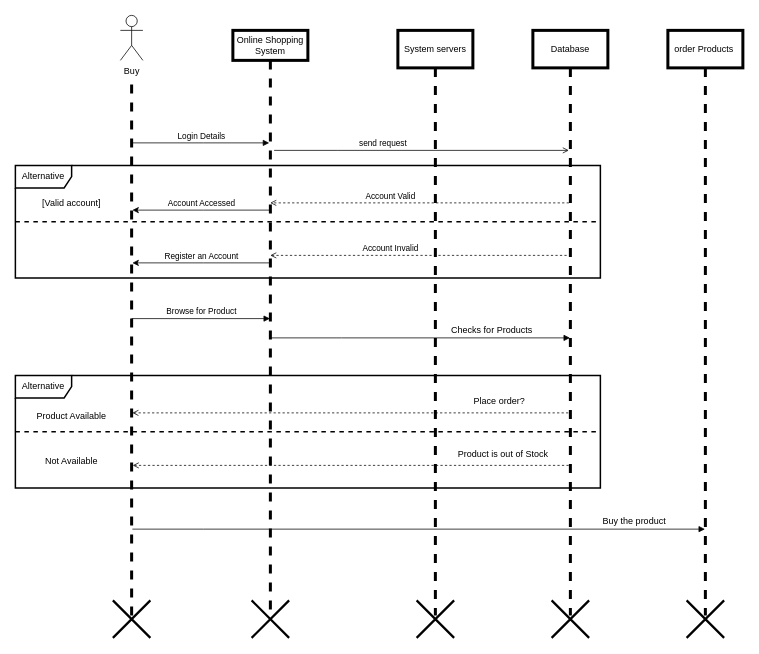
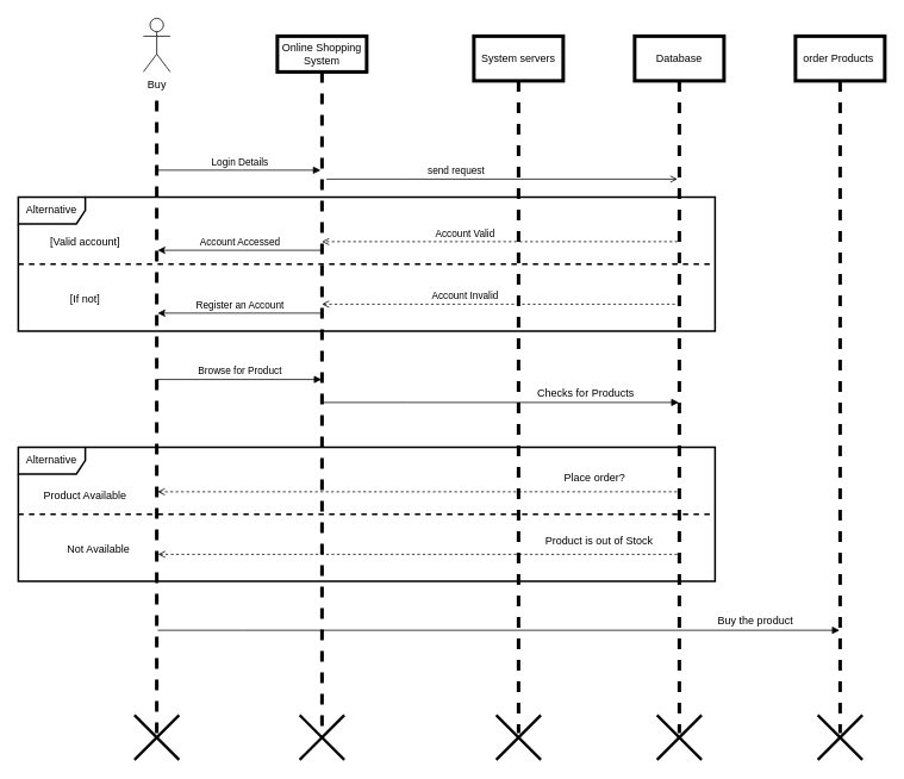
  <mxCell id="0" />
  <mxCell id="1" parent="0" />
  <mxCell id="2" value="Online Shopping System" style="shape=umlLifeline;perimeter=lifelinePerimeter;whiteSpace=wrap;html=1;container=0;dropTarget=0;collapsible=0;recursiveResize=0;outlineConnect=0;portConstraint=eastwest;newEdgeStyle={&quot;edgeStyle&quot;:&quot;elbowEdgeStyle&quot;,&quot;elbow&quot;:&quot;vertical&quot;,&quot;curved&quot;:0,&quot;rounded&quot;:0};strokeWidth=4;" parent="1" vertex="1"><mxGeometry x="310" y="40" width="100" height="780" as="geometry" /></mxCell>
  <mxCell id="3" value="System servers" style="shape=umlLifeline;perimeter=lifelinePerimeter;whiteSpace=wrap;html=1;container=0;dropTarget=0;collapsible=0;recursiveResize=0;outlineConnect=0;portConstraint=eastwest;newEdgeStyle={&quot;edgeStyle&quot;:&quot;elbowEdgeStyle&quot;,&quot;elbow&quot;:&quot;vertical&quot;,&quot;curved&quot;:0,&quot;rounded&quot;:0};size=50;strokeWidth=4;" parent="1" vertex="1"><mxGeometry x="530" y="40" width="100" height="780" as="geometry" /></mxCell>
  <mxCell id="4" value="send request" style="html=1;verticalAlign=bottom;endArrow=open;edgeStyle=elbowEdgeStyle;elbow=vertical;curved=0;rounded=0;endFill=0;" parent="1" edge="1" target="7"><mxGeometry x="-0.262" relative="1" as="geometry"><mxPoint x="365" y="200" as="sourcePoint" /><Array as="points"><mxPoint x="450" y="200" /></Array><mxPoint x="580" y="200" as="targetPoint" /><mxPoint as="offset" /></mxGeometry></mxCell>
  <mxCell id="5" value="Account Valid" style="html=1;verticalAlign=bottom;endArrow=open;edgeStyle=elbowEdgeStyle;elbow=vertical;curved=0;rounded=0;dashed=1;endFill=0;jumpSize=8;jumpStyle=none;strokeColor=default;" parent="1" edge="1" source="7"><mxGeometry x="0.195" relative="1" as="geometry"><mxPoint x="580" y="270" as="sourcePoint" /><Array as="points"><mxPoint x="460" y="270" /></Array><mxPoint x="359.81" y="270" as="targetPoint" /><mxPoint as="offset" /></mxGeometry></mxCell>
  <mxCell id="6" value="Account Invalid" style="html=1;verticalAlign=bottom;endArrow=none;dashed=1;endSize=8;edgeStyle=elbowEdgeStyle;elbow=vertical;curved=0;rounded=0;endFill=0;startArrow=open;startFill=0;" parent="1" edge="1" target="7"><mxGeometry x="-0.195" relative="1" as="geometry"><mxPoint x="579.5" y="340" as="targetPoint" /><Array as="points"><mxPoint x="450" y="340" /></Array><mxPoint x="359.81" y="340" as="sourcePoint" /><mxPoint as="offset" /></mxGeometry></mxCell>
  <mxCell id="7" value="Database" style="shape=umlLifeline;perimeter=lifelinePerimeter;whiteSpace=wrap;html=1;container=0;dropTarget=0;collapsible=0;recursiveResize=0;outlineConnect=0;portConstraint=eastwest;newEdgeStyle={&quot;edgeStyle&quot;:&quot;elbowEdgeStyle&quot;,&quot;elbow&quot;:&quot;vertical&quot;,&quot;curved&quot;:0,&quot;rounded&quot;:0};size=50;strokeWidth=4;" parent="1" vertex="1"><mxGeometry x="710" y="40" width="100" height="780" as="geometry" /></mxCell>
  <mxCell id="8" value="order Products&amp;nbsp;" style="shape=umlLifeline;perimeter=lifelinePerimeter;whiteSpace=wrap;html=1;container=0;dropTarget=0;collapsible=0;recursiveResize=0;outlineConnect=0;portConstraint=eastwest;newEdgeStyle={&quot;edgeStyle&quot;:&quot;elbowEdgeStyle&quot;,&quot;elbow&quot;:&quot;vertical&quot;,&quot;curved&quot;:0,&quot;rounded&quot;:0};size=50;strokeWidth=4;" parent="1" vertex="1"><mxGeometry x="890" y="40" width="100" height="780" as="geometry" /></mxCell>
  <mxCell id="9" value="Buy" style="shape=umlActor;verticalLabelPosition=bottom;verticalAlign=top;html=1;outlineConnect=0;" parent="1" vertex="1"><mxGeometry x="160" y="20" width="30" height="60" as="geometry" /></mxCell>
  <mxCell id="10" value="" style="endArrow=none;dashed=1;html=1;rounded=0;strokeWidth=4;" parent="1" edge="1"><mxGeometry width="50" height="50" relative="1" as="geometry"><mxPoint x="175" y="820" as="sourcePoint" /><mxPoint x="175" y="100" as="targetPoint" /></mxGeometry></mxCell>
  <mxCell id="11" value="Login Details" style="html=1;verticalAlign=bottom;endArrow=block;edgeStyle=elbowEdgeStyle;elbow=vertical;curved=0;rounded=0;" parent="1" edge="1"><mxGeometry x="0.003" relative="1" as="geometry"><mxPoint x="176" y="190" as="sourcePoint" /><Array as="points"><mxPoint x="271" y="190" /></Array><mxPoint x="358.5" y="190" as="targetPoint" /><mxPoint as="offset" /></mxGeometry></mxCell>
  <mxCell id="12" value="Account Accessed" style="html=1;verticalAlign=bottom;endArrow=none;edgeStyle=elbowEdgeStyle;elbow=vertical;curved=0;rounded=0;startArrow=classic;startFill=1;endFill=0;" parent="1" edge="1"><mxGeometry x="0.003" relative="1" as="geometry"><mxPoint x="176" y="279.66" as="sourcePoint" /><Array as="points"><mxPoint x="271" y="279.66" /></Array><mxPoint x="360" y="279.66" as="targetPoint" /><mxPoint as="offset" /></mxGeometry></mxCell>
  <mxCell id="13" value="" style="html=1;verticalAlign=bottom;endArrow=block;edgeStyle=elbowEdgeStyle;elbow=vertical;curved=0;rounded=0;" parent="1" edge="1"><mxGeometry x="0.003" relative="1" as="geometry"><mxPoint x="360" y="450" as="sourcePoint" /><Array as="points"><mxPoint x="455" y="450" /></Array><mxPoint x="759.5" y="450" as="targetPoint" /><mxPoint as="offset" /></mxGeometry></mxCell>
  <mxCell id="14" value="Checks for Products" style="text;html=1;align=center;verticalAlign=middle;resizable=0;points=[];autosize=1;strokeColor=none;fillColor=none;" parent="1" vertex="1"><mxGeometry x="590" y="425" width="130" height="30" as="geometry" /></mxCell>
  <mxCell id="15" value="Register an Account" style="html=1;verticalAlign=bottom;endArrow=none;edgeStyle=elbowEdgeStyle;elbow=vertical;curved=0;rounded=0;startArrow=classic;startFill=1;endFill=0;" parent="1" edge="1"><mxGeometry x="0.003" relative="1" as="geometry"><mxPoint x="176" y="350" as="sourcePoint" /><Array as="points"><mxPoint x="271" y="350" /></Array><mxPoint x="360" y="350" as="targetPoint" /><mxPoint as="offset" /></mxGeometry></mxCell>
  <mxCell id="16" value="Buy the product" style="text;html=1;align=center;verticalAlign=middle;resizable=0;points=[];autosize=1;strokeColor=none;fillColor=none;" parent="1" vertex="1"><mxGeometry x="790" y="680" width="110" height="30" as="geometry" /></mxCell>
  <mxCell id="17" value="Browse for Product" style="html=1;verticalAlign=bottom;endArrow=block;edgeStyle=elbowEdgeStyle;elbow=vertical;curved=0;rounded=0;endSize=6;startSize=6;" parent="1" edge="1"><mxGeometry x="0.003" relative="1" as="geometry"><mxPoint x="175" y="424.31" as="sourcePoint" /><Array as="points"><mxPoint x="270" y="424.31" /></Array><mxPoint x="359.5" y="424.31" as="targetPoint" /><mxPoint as="offset" /></mxGeometry></mxCell>
  <mxCell id="18" value="" style="html=1;verticalAlign=bottom;endArrow=block;edgeStyle=elbowEdgeStyle;elbow=vertical;curved=0;rounded=0;" parent="1" edge="1"><mxGeometry x="0.003" relative="1" as="geometry"><mxPoint x="176" y="705" as="sourcePoint" /><Array as="points"><mxPoint x="271" y="705" /></Array><mxPoint x="939.5" y="705" as="targetPoint" /><mxPoint as="offset" /></mxGeometry></mxCell>
  <mxCell id="19" value="" style="html=1;verticalAlign=bottom;endArrow=none;dashed=1;endSize=8;edgeStyle=elbowEdgeStyle;elbow=vertical;curved=0;rounded=0;endFill=0;startArrow=open;startFill=0;" parent="1" edge="1"><mxGeometry x="-0.001" relative="1" as="geometry"><mxPoint x="760.5" y="550" as="targetPoint" /><Array as="points"><mxPoint x="626.19" y="550" /></Array><mxPoint x="176" y="550" as="sourcePoint" /><mxPoint as="offset" /></mxGeometry></mxCell>
  <mxCell id="20" value="Place order?" style="text;html=1;align=center;verticalAlign=middle;resizable=0;points=[];autosize=1;strokeColor=none;fillColor=none;" parent="1" vertex="1"><mxGeometry x="620" y="520" width="90" height="30" as="geometry" /></mxCell>
  <mxCell id="21" value="Product is out of Stock" style="text;html=1;align=center;verticalAlign=middle;resizable=0;points=[];autosize=1;strokeColor=none;fillColor=none;" parent="1" vertex="1"><mxGeometry x="600" y="590" width="140" height="30" as="geometry" /></mxCell>
  <mxCell id="22" value="" style="html=1;verticalAlign=bottom;endArrow=none;dashed=1;endSize=8;edgeStyle=elbowEdgeStyle;elbow=vertical;curved=0;rounded=0;endFill=0;startArrow=open;startFill=0;" parent="1" edge="1"><mxGeometry x="-0.001" relative="1" as="geometry"><mxPoint x="761" y="620" as="targetPoint" /><Array as="points"><mxPoint x="626.69" y="620" /></Array><mxPoint x="176.5" y="620" as="sourcePoint" /><mxPoint as="offset" /></mxGeometry></mxCell>
  <mxCell id="23" value="Alternative" style="shape=umlFrame;whiteSpace=wrap;html=1;pointerEvents=0;shadow=0;width=75;height=30;strokeWidth=2;" parent="1" vertex="1"><mxGeometry x="20" y="220" width="780" height="150" as="geometry" /></mxCell>
  <mxCell id="24" value="" style="shape=umlDestroy;whiteSpace=wrap;html=1;strokeWidth=3;targetShapes=umlLifeline;" parent="1" vertex="1"><mxGeometry x="150" y="800" width="50" height="50" as="geometry" /></mxCell>
  <mxCell id="25" value="" style="shape=umlDestroy;whiteSpace=wrap;html=1;strokeWidth=3;targetShapes=umlLifeline;" parent="1" vertex="1"><mxGeometry x="335" y="800" width="50" height="50" as="geometry" /></mxCell>
  <mxCell id="26" value="" style="shape=umlDestroy;whiteSpace=wrap;html=1;strokeWidth=3;targetShapes=umlLifeline;" parent="1" vertex="1"><mxGeometry x="555" y="800" width="50" height="50" as="geometry" /></mxCell>
  <mxCell id="27" value="" style="shape=umlDestroy;whiteSpace=wrap;html=1;strokeWidth=3;targetShapes=umlLifeline;" parent="1" vertex="1"><mxGeometry x="735" y="800" width="50" height="50" as="geometry" /></mxCell>
  <mxCell id="28" value="" style="shape=umlDestroy;whiteSpace=wrap;html=1;strokeWidth=3;targetShapes=umlLifeline;" parent="1" vertex="1"><mxGeometry x="915" y="800" width="50" height="50" as="geometry" /></mxCell>
  <mxCell id="29" value="" style="line;strokeWidth=2;fillColor=none;align=left;verticalAlign=middle;spacingTop=-1;spacingLeft=3;spacingRight=3;rotatable=0;labelPosition=right;points=[];portConstraint=eastwest;strokeColor=inherit;dashed=1;" parent="1" vertex="1"><mxGeometry x="20" y="291" width="780" height="8" as="geometry" /></mxCell>
  <mxCell id="30" value="[Valid account]" style="text;html=1;strokeColor=none;fillColor=none;align=center;verticalAlign=middle;whiteSpace=wrap;rounded=0;" parent="1" vertex="1"><mxGeometry x="40" y="256" width="110" height="30" as="geometry" /></mxCell>
+ <mxCell id="31" value="[If not]" style="text;html=1;strokeColor=none;fillColor=none;align=center;verticalAlign=middle;whiteSpace=wrap;rounded=0;" parent="1" vertex="1"><mxGeometry x="40" y="320" width="110" height="30" as="geometry" /></mxCell>
  <mxCell id="32" value="Alternative" style="shape=umlFrame;whiteSpace=wrap;html=1;pointerEvents=0;shadow=0;width=75;height=30;strokeWidth=2;" parent="1" vertex="1"><mxGeometry x="20" y="500" width="780" height="150" as="geometry" /></mxCell>
  <mxCell id="33" value="" style="line;strokeWidth=2;fillColor=none;align=left;verticalAlign=middle;spacingTop=-1;spacingLeft=3;spacingRight=3;rotatable=0;labelPosition=right;points=[];portConstraint=eastwest;strokeColor=inherit;dashed=1;" parent="1" vertex="1"><mxGeometry x="20" y="571" width="780" height="8" as="geometry" /></mxCell>
  <mxCell id="34" value="Product Available" style="text;html=1;strokeColor=none;fillColor=none;align=center;verticalAlign=middle;whiteSpace=wrap;rounded=0;" parent="1" vertex="1"><mxGeometry x="40" y="540" width="110" height="30" as="geometry" /></mxCell>
- <mxCell id="35" value="Not Available" style="text;html=1;strokeColor=none;fillColor=none;align=center;verticalAlign=middle;whiteSpace=wrap;rounded=0;" parent="1" vertex="1"><mxGeometry x="40" y="600" width="110" height="30" as="geometry" /></mxCell>
+ <mxCell id="35" value="Not Available" style="text;html=1;strokeColor=none;fillColor=none;align=center;verticalAlign=middle;whiteSpace=wrap;rounded=0;" parent="1" vertex="1"><mxGeometry x="55" y="600" width="110" height="30" as="geometry" /></mxCell>
